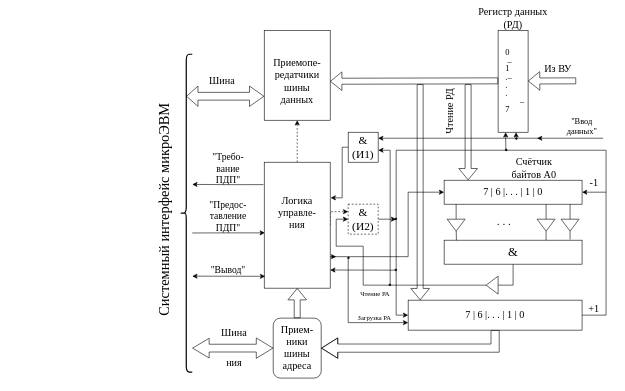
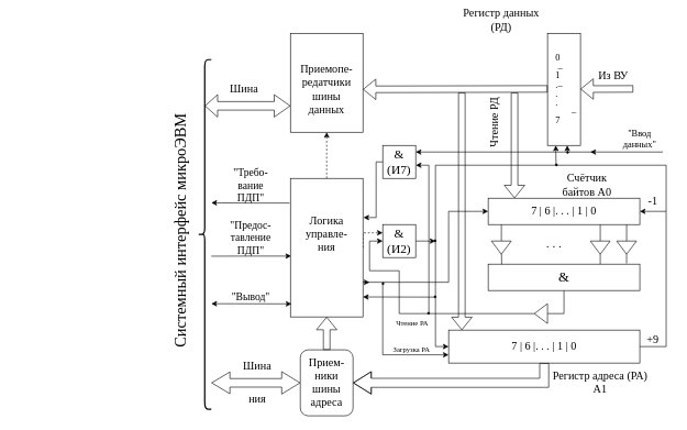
  <mxCell id="0" />
  <mxCell id="1" parent="0" />
  <mxCell id="2" style="edgeStyle=orthogonalEdgeStyle;rounded=0;orthogonalLoop=1;jettySize=auto;html=1;exitX=1;exitY=0.5;exitDx=0;exitDy=0;entryX=0;entryY=0.5;entryDx=0;entryDy=0;" edge="1" parent="1" source="46" target="46"><mxGeometry relative="1" as="geometry"><mxPoint x="660" y="525" as="targetPoint" /><Array as="points"><mxPoint x="1010" y="525" /><mxPoint x="1010" y="320" /><mxPoint x="1010" y="250" /><mxPoint x="660" y="250" /><mxPoint x="660" y="525" /></Array></mxGeometry></mxCell>
  <mxCell id="3" value="" style="shape=curlyBracket;whiteSpace=wrap;html=1;rounded=1;labelPosition=left;verticalLabelPosition=middle;align=right;verticalAlign=middle;size=0.5;strokeWidth=2;" parent="1" vertex="1"><mxGeometry x="300" y="90" width="20" height="530" as="geometry" /></mxCell>
  <mxCell id="4" value="Системный интерфейс микроЭВМ" style="text;strokeColor=none;fillColor=none;html=1;fontSize=24;fontStyle=0;verticalAlign=middle;align=center;rotation=-90;fontFamily=Lucida Console;" parent="1" vertex="1"><mxGeometry x="20" y="340" width="507" height="20" as="geometry" /></mxCell>
  <mxCell id="5" value="&lt;font style=&quot;font-size: 17px;&quot; face=&quot;Lucida Console&quot;&gt;&lt;br&gt;Приемопе-&lt;br&gt;редатчики шины&lt;br&gt;данных&lt;/font&gt;" style="rounded=0;whiteSpace=wrap;html=1;" parent="1" vertex="1"><mxGeometry x="440" y="50" width="110" height="150" as="geometry" /></mxCell>
  <mxCell id="6" style="edgeStyle=orthogonalEdgeStyle;rounded=0;orthogonalLoop=1;jettySize=auto;html=1;exitX=0.5;exitY=0;exitDx=0;exitDy=0;entryX=0.5;entryY=1;entryDx=0;entryDy=0;dashed=1;" parent="1" source="12" target="5" edge="1"><mxGeometry relative="1" as="geometry" /></mxCell>
  <mxCell id="7" style="edgeStyle=orthogonalEdgeStyle;rounded=0;orthogonalLoop=1;jettySize=auto;html=1;exitX=-0.011;exitY=0.178;exitDx=0;exitDy=0;exitPerimeter=0;" parent="1" source="12" edge="1"><mxGeometry relative="1" as="geometry"><mxPoint x="320" y="307" as="targetPoint" /></mxGeometry></mxCell>
  <mxCell id="8" style="edgeStyle=orthogonalEdgeStyle;rounded=0;orthogonalLoop=1;jettySize=auto;html=1;exitX=0.01;exitY=0.561;exitDx=0;exitDy=0;startArrow=classic;startFill=1;endArrow=none;endFill=0;exitPerimeter=0;" parent="1" source="12" edge="1"><mxGeometry relative="1" as="geometry"><mxPoint x="320" y="388" as="targetPoint" /></mxGeometry></mxCell>
  <mxCell id="9" style="edgeStyle=orthogonalEdgeStyle;rounded=0;orthogonalLoop=1;jettySize=auto;html=1;exitX=1;exitY=0.5;exitDx=0;exitDy=0;entryX=0;entryY=0.25;entryDx=0;entryDy=0;dashed=1;" edge="1" parent="1" source="12" target="57"><mxGeometry relative="1" as="geometry"><mxPoint x="560" y="350" as="targetPoint" /><Array as="points"><mxPoint x="550" y="353" /><mxPoint x="580" y="353" /></Array></mxGeometry></mxCell>
  <mxCell id="10" style="edgeStyle=orthogonalEdgeStyle;rounded=0;orthogonalLoop=1;jettySize=auto;html=1;exitX=1;exitY=0.75;exitDx=0;exitDy=0;entryX=0;entryY=0.5;entryDx=0;entryDy=0;" edge="1" parent="1" source="12" target="28"><mxGeometry relative="1" as="geometry"><Array as="points"><mxPoint x="680" y="428" /><mxPoint x="680" y="320" /></Array></mxGeometry></mxCell>
  <mxCell id="11" style="edgeStyle=orthogonalEdgeStyle;rounded=0;orthogonalLoop=1;jettySize=auto;html=1;exitX=1;exitY=0.75;exitDx=0;exitDy=0;" edge="1" parent="1" source="12"><mxGeometry relative="1" as="geometry"><mxPoint x="560" y="427.429" as="targetPoint" /></mxGeometry></mxCell>
  <mxCell id="12" value="&lt;font style=&quot;font-size: 17px;&quot; face=&quot;Lucida Console&quot;&gt;Логика&lt;br&gt;управле-&lt;br&gt;ния&lt;br&gt;&lt;br&gt;&lt;br&gt;&lt;/font&gt;" style="rounded=0;whiteSpace=wrap;html=1;" parent="1" vertex="1"><mxGeometry x="440" y="270" width="110" height="210" as="geometry" /></mxCell>
  <mxCell id="13" value="&lt;font style=&quot;font-size: 17px;&quot; face=&quot;Lucida Console&quot;&gt;Прием-&lt;br&gt;ники&lt;br&gt;шины&lt;br&gt;адреса&lt;/font&gt;" style="whiteSpace=wrap;html=1;rounded=1;" parent="1" vertex="1"><mxGeometry x="455" y="530" width="80" height="100" as="geometry" /></mxCell>
  <mxCell id="14" value="" style="shape=flexArrow;endArrow=block;html=1;rounded=0;startArrow=block;width=12.941;endSize=7.682;" parent="1" edge="1"><mxGeometry width="50" height="50" relative="1" as="geometry"><mxPoint x="310" y="160" as="sourcePoint" /><mxPoint x="440" y="160" as="targetPoint" /><Array as="points" /></mxGeometry></mxCell>
  <mxCell id="15" value="&lt;font style=&quot;font-size: 17px;&quot; face=&quot;Lucida Console&quot;&gt;Шина&lt;/font&gt;" style="text;html=1;strokeColor=none;fillColor=none;align=center;verticalAlign=middle;whiteSpace=wrap;rounded=0;" parent="1" vertex="1"><mxGeometry x="340" y="120" width="60" height="30" as="geometry" /></mxCell>
  <mxCell id="16" value="&lt;font style=&quot;font-size: 16px;&quot; face=&quot;Lucida Console&quot;&gt;&quot;Требо-&lt;br&gt;вание&lt;br&gt;ПДП&quot;&lt;/font&gt;" style="text;html=1;strokeColor=none;fillColor=none;align=center;verticalAlign=middle;whiteSpace=wrap;rounded=0;" parent="1" vertex="1"><mxGeometry x="350" y="250" width="60" height="60" as="geometry" /></mxCell>
  <mxCell id="17" value="&lt;font style=&quot;font-size: 16px;&quot; face=&quot;Lucida Console&quot;&gt;&quot;Предос-&lt;br&gt;тавление&lt;br&gt;ПДП&quot;&lt;/font&gt;" style="text;html=1;strokeColor=none;fillColor=none;align=center;verticalAlign=middle;whiteSpace=wrap;rounded=0;" parent="1" vertex="1"><mxGeometry x="350" y="330" width="60" height="60" as="geometry" /></mxCell>
  <mxCell id="18" value="" style="endArrow=classic;startArrow=classic;html=1;rounded=0;entryX=0.014;entryY=0.906;entryDx=0;entryDy=0;entryPerimeter=0;" parent="1" target="12" edge="1"><mxGeometry width="50" height="50" relative="1" as="geometry"><mxPoint x="320" y="460" as="sourcePoint" /><mxPoint x="430" y="460" as="targetPoint" /></mxGeometry></mxCell>
  <mxCell id="19" value="&lt;font style=&quot;font-size: 16px;&quot; face=&quot;Lucida Console&quot;&gt;&quot;Вывод&quot;&lt;/font&gt;" style="text;html=1;strokeColor=none;fillColor=none;align=center;verticalAlign=middle;whiteSpace=wrap;rounded=0;" parent="1" vertex="1"><mxGeometry x="350" y="420" width="60" height="60" as="geometry" /></mxCell>
  <mxCell id="20" value="" style="shape=flexArrow;endArrow=classic;html=1;rounded=0;exitX=0.5;exitY=0;exitDx=0;exitDy=0;entryX=0.5;entryY=1;entryDx=0;entryDy=0;" parent="1" source="13" target="12" edge="1"><mxGeometry width="50" height="50" relative="1" as="geometry"><mxPoint x="330" y="480" as="sourcePoint" /><mxPoint x="380" y="430" as="targetPoint" /></mxGeometry></mxCell>
  <mxCell id="21" value="" style="shape=flexArrow;endArrow=block;html=1;rounded=0;startArrow=block;width=12.941;endSize=8.906;startWidth=19.009;startSize=8.906;entryX=0;entryY=0.5;entryDx=0;entryDy=0;" parent="1" edge="1" target="13"><mxGeometry width="50" height="50" relative="1" as="geometry"><mxPoint x="320" y="580" as="sourcePoint" /><mxPoint x="455" y="580.29" as="targetPoint" /><Array as="points" /></mxGeometry></mxCell>
  <mxCell id="22" value="&lt;font style=&quot;font-size: 17px;&quot; face=&quot;Lucida Console&quot;&gt;Шина&lt;/font&gt;" style="text;html=1;strokeColor=none;fillColor=none;align=center;verticalAlign=middle;whiteSpace=wrap;rounded=0;" parent="1" vertex="1"><mxGeometry x="360" y="540" width="60" height="30" as="geometry" /></mxCell>
  <mxCell id="23" value="&lt;font face=&quot;Lucida Console&quot;&gt;&lt;span style=&quot;font-size: 17px;&quot;&gt;ния&lt;/span&gt;&lt;/font&gt;" style="text;html=1;strokeColor=none;fillColor=none;align=center;verticalAlign=middle;whiteSpace=wrap;rounded=0;" parent="1" vertex="1"><mxGeometry x="360" y="590" width="60" height="30" as="geometry" /></mxCell>
  <mxCell id="24" value="&lt;p style=&quot;line-height: 90%; font-size: 14px;&quot;&gt;&lt;font style=&quot;font-size: 14px;&quot; face=&quot;Lucida Console&quot;&gt;&lt;br&gt;&lt;/font&gt;&lt;/p&gt;&lt;p style=&quot;line-height: 90%; font-size: 14px;&quot;&gt;&lt;font style=&quot;font-size: 14px;&quot; face=&quot;Lucida Console&quot;&gt;&amp;nbsp; &amp;nbsp;0&lt;br&gt;&amp;nbsp; &amp;nbsp; –&lt;br&gt;&amp;nbsp; &amp;nbsp;1&lt;br&gt;&amp;nbsp; &amp;nbsp;.–&lt;br&gt;&amp;nbsp; &amp;nbsp;.&lt;br&gt;&amp;nbsp; &amp;nbsp;.&lt;br&gt;&amp;nbsp; &amp;nbsp; &amp;nbsp; &amp;nbsp; &amp;nbsp; –&lt;br&gt;&amp;nbsp; &amp;nbsp;7&lt;/font&gt;&lt;/p&gt;&lt;p style=&quot;line-height: 90%; font-size: 14px;&quot;&gt;&lt;font style=&quot;font-size: 14px;&quot; face=&quot;Lucida Console&quot;&gt;&lt;br&gt;&lt;/font&gt;&lt;/p&gt;" style="rounded=0;whiteSpace=wrap;html=1;align=left;" parent="1" vertex="1"><mxGeometry x="830" y="50" width="50" height="170" as="geometry" /></mxCell>
  <mxCell id="25" value="" style="shape=flexArrow;endArrow=classic;html=1;rounded=0;endFill=1;startFill=0;startArrow=none;" edge="1" parent="1"><mxGeometry width="50" height="50" relative="1" as="geometry"><mxPoint x="960" y="134.29" as="sourcePoint" /><mxPoint x="880" y="134.58" as="targetPoint" /></mxGeometry></mxCell>
  <mxCell id="26" value="&lt;font style=&quot;font-size: 17px;&quot; face=&quot;Lucida Console&quot;&gt;Из ВУ&lt;/font&gt;" style="text;html=1;strokeColor=none;fillColor=none;align=center;verticalAlign=middle;whiteSpace=wrap;rounded=0;" vertex="1" parent="1"><mxGeometry x="900" y="100" width="60" height="30" as="geometry" /></mxCell>
  <mxCell id="27" value="" style="shape=flexArrow;endArrow=classic;html=1;rounded=0;endFill=1;startFill=0;startArrow=none;" edge="1" parent="1"><mxGeometry width="50" height="50" relative="1" as="geometry"><mxPoint x="830" y="134.29" as="sourcePoint" /><mxPoint x="550" y="135" as="targetPoint" /></mxGeometry></mxCell>
  <mxCell id="28" value="&lt;font style=&quot;font-size: 17px;&quot; face=&quot;Lucida Console&quot;&gt;7 | 6 |. . . | 1 | 0&lt;/font&gt;" style="rounded=0;whiteSpace=wrap;html=1;" vertex="1" parent="1"><mxGeometry x="740" y="300" width="230" height="40" as="geometry" /></mxCell>
  <mxCell id="29" value="&lt;font face=&quot;Lucida Console&quot;&gt;&lt;span style=&quot;font-size: 17px;&quot;&gt;Счётчик&lt;br&gt;байтов А0&lt;/span&gt;&lt;/font&gt;" style="text;html=1;strokeColor=none;fillColor=none;align=center;verticalAlign=middle;whiteSpace=wrap;rounded=0;" vertex="1" parent="1"><mxGeometry x="810" y="260" width="160" height="40" as="geometry" /></mxCell>
  <mxCell id="30" style="edgeStyle=orthogonalEdgeStyle;rounded=0;orthogonalLoop=1;jettySize=auto;html=1;exitX=0.5;exitY=1;exitDx=0;exitDy=0;entryX=0;entryY=0.5;entryDx=0;entryDy=0;endArrow=none;endFill=0;" edge="1" parent="1" source="31" target="43"><mxGeometry relative="1" as="geometry" /></mxCell>
  <mxCell id="31" value="&lt;font style=&quot;font-size: 21px;&quot; face=&quot;Lucida Console&quot;&gt;&amp;amp;&lt;/font&gt;" style="rounded=0;whiteSpace=wrap;html=1;" vertex="1" parent="1"><mxGeometry x="740" y="400" width="230" height="40" as="geometry" /></mxCell>
  <mxCell id="32" value="" style="endArrow=none;html=1;rounded=0;exitX=0;exitY=0.5;exitDx=0;exitDy=0;" edge="1" parent="1" source="34"><mxGeometry width="50" height="50" relative="1" as="geometry"><mxPoint x="600" y="370" as="sourcePoint" /><mxPoint x="760" y="340" as="targetPoint" /></mxGeometry></mxCell>
  <mxCell id="33" value="" style="endArrow=none;html=1;rounded=0;exitX=0.089;exitY=0.004;exitDx=0;exitDy=0;exitPerimeter=0;" edge="1" parent="1" source="31" target="34"><mxGeometry width="50" height="50" relative="1" as="geometry"><mxPoint x="760" y="400" as="sourcePoint" /><mxPoint x="760" y="340" as="targetPoint" /></mxGeometry></mxCell>
  <mxCell id="34" value="" style="triangle;whiteSpace=wrap;html=1;rotation=90;" vertex="1" parent="1"><mxGeometry x="750" y="360" width="20" height="30" as="geometry" /></mxCell>
  <mxCell id="35" value="" style="triangle;whiteSpace=wrap;html=1;rotation=90;" vertex="1" parent="1"><mxGeometry x="900" y="360" width="20" height="30" as="geometry" /></mxCell>
  <mxCell id="36" value="" style="triangle;whiteSpace=wrap;html=1;rotation=90;" vertex="1" parent="1"><mxGeometry x="940" y="360" width="20" height="30" as="geometry" /></mxCell>
  <mxCell id="37" value="" style="endArrow=none;html=1;rounded=0;exitX=0;exitY=0.5;exitDx=0;exitDy=0;" edge="1" parent="1" source="35"><mxGeometry width="50" height="50" relative="1" as="geometry"><mxPoint x="860" y="370" as="sourcePoint" /><mxPoint x="910" y="340" as="targetPoint" /></mxGeometry></mxCell>
  <mxCell id="38" value="" style="endArrow=none;html=1;rounded=0;exitX=0;exitY=0.5;exitDx=0;exitDy=0;" edge="1" parent="1" source="36"><mxGeometry width="50" height="50" relative="1" as="geometry"><mxPoint x="920" y="375" as="sourcePoint" /><mxPoint x="950" y="340" as="targetPoint" /></mxGeometry></mxCell>
  <mxCell id="39" value="" style="endArrow=none;html=1;rounded=0;entryX=1;entryY=0.5;entryDx=0;entryDy=0;" edge="1" parent="1" target="35"><mxGeometry width="50" height="50" relative="1" as="geometry"><mxPoint x="910" y="400" as="sourcePoint" /><mxPoint x="770" y="395" as="targetPoint" /><Array as="points" /></mxGeometry></mxCell>
  <mxCell id="40" value="" style="endArrow=none;html=1;rounded=0;exitX=0.913;exitY=-0.027;exitDx=0;exitDy=0;exitPerimeter=0;entryX=1;entryY=0.5;entryDx=0;entryDy=0;" edge="1" parent="1" source="31" target="36"><mxGeometry width="50" height="50" relative="1" as="geometry"><mxPoint x="780" y="420" as="sourcePoint" /><mxPoint x="780" y="405" as="targetPoint" /></mxGeometry></mxCell>
  <mxCell id="41" value="&lt;font style=&quot;font-size: 19px;&quot; face=&quot;Lucida Console&quot;&gt;. . .&lt;/font&gt;" style="text;html=1;strokeColor=none;fillColor=none;align=center;verticalAlign=middle;whiteSpace=wrap;rounded=0;" vertex="1" parent="1"><mxGeometry x="760" y="350" width="160" height="40" as="geometry" /></mxCell>
  <mxCell id="42" style="edgeStyle=orthogonalEdgeStyle;rounded=0;orthogonalLoop=1;jettySize=auto;html=1;exitX=1;exitY=0.5;exitDx=0;exitDy=0;entryX=0;entryY=0.5;entryDx=0;entryDy=0;" edge="1" parent="1" source="43" target="57"><mxGeometry relative="1" as="geometry"><mxPoint x="580" y="390" as="targetPoint" /><Array as="points"><mxPoint x="605" y="475" /><mxPoint x="605" y="410" /><mxPoint x="560" y="410" /><mxPoint x="560" y="365" /></Array></mxGeometry></mxCell>
  <mxCell id="43" value="" style="triangle;whiteSpace=wrap;html=1;rotation=-180;" vertex="1" parent="1"><mxGeometry x="810" y="460" width="20" height="30" as="geometry" /></mxCell>
  <mxCell id="44" value="&lt;font face=&quot;Lucida Console&quot;&gt;&lt;span style=&quot;font-size: 17px;&quot;&gt;Чтение РД&lt;/span&gt;&lt;/font&gt;" style="text;html=1;strokeColor=none;fillColor=none;align=center;verticalAlign=middle;whiteSpace=wrap;rounded=0;rotation=-90;" vertex="1" parent="1"><mxGeometry x="710" y="170" width="80" height="30" as="geometry" /></mxCell>
  <mxCell id="45" style="edgeStyle=orthogonalEdgeStyle;rounded=0;orthogonalLoop=1;jettySize=auto;html=1;exitX=0;exitY=0.75;exitDx=0;exitDy=0;endArrow=none;endFill=0;startArrow=classic;startFill=1;" edge="1" parent="1" source="46"><mxGeometry relative="1" as="geometry"><mxPoint x="580" y="430" as="targetPoint" /><Array as="points"><mxPoint x="580" y="537" /></Array></mxGeometry></mxCell>
  <mxCell id="46" value="&lt;font style=&quot;font-size: 17px;&quot; face=&quot;Lucida Console&quot;&gt;7 | 6 |. . . | 1 | 0&lt;/font&gt;" style="rounded=0;whiteSpace=wrap;html=1;" vertex="1" parent="1"><mxGeometry x="680" y="500" width="290" height="50" as="geometry" /></mxCell>
  <mxCell id="47" value="" style="shape=flexArrow;endArrow=classic;html=1;rounded=0;exitX=0.5;exitY=1;exitDx=0;exitDy=0;width=13.684;endSize=8.695;endWidth=19.28;entryX=1;entryY=0.5;entryDx=0;entryDy=0;" edge="1" parent="1" source="46" target="13"><mxGeometry width="50" height="50" relative="1" as="geometry"><mxPoint x="710" y="645" as="sourcePoint" /><mxPoint x="540" y="580" as="targetPoint" /><Array as="points"><mxPoint x="825" y="580" /></Array></mxGeometry></mxCell>
+ <mxCell id="48" value="&lt;font face=&quot;Lucida Console&quot;&gt;&lt;span style=&quot;font-size: 17px;&quot;&gt;Регистр адреса (РА) А1&lt;/span&gt;&lt;/font&gt;" style="text;html=1;strokeColor=none;fillColor=none;align=center;verticalAlign=middle;whiteSpace=wrap;rounded=0;" vertex="1" parent="1"><mxGeometry x="830" y="560" width="160" height="40" as="geometry" /></mxCell>
  <mxCell id="49" value="" style="shape=flexArrow;endArrow=classic;html=1;rounded=0;endFill=1;startFill=0;startArrow=none;entryX=0.069;entryY=0;entryDx=0;entryDy=0;entryPerimeter=0;" edge="1" parent="1" target="46"><mxGeometry width="50" height="50" relative="1" as="geometry"><mxPoint x="700" y="140" as="sourcePoint" /><mxPoint x="700" y="490" as="targetPoint" /></mxGeometry></mxCell>
  <mxCell id="50" value="" style="shape=flexArrow;endArrow=classic;html=1;rounded=0;endFill=1;startFill=0;startArrow=none;" edge="1" parent="1"><mxGeometry width="50" height="50" relative="1" as="geometry"><mxPoint x="780" y="140" as="sourcePoint" /><mxPoint x="780" y="300" as="targetPoint" /></mxGeometry></mxCell>
  <mxCell id="51" value="" style="endArrow=classic;html=1;rounded=0;" edge="1" parent="1"><mxGeometry width="50" height="50" relative="1" as="geometry"><mxPoint x="1010" y="320" as="sourcePoint" /><mxPoint x="970" y="320" as="targetPoint" /></mxGeometry></mxCell>
  <mxCell id="52" value="&lt;font style=&quot;font-size: 17px;&quot; face=&quot;Lucida Console&quot;&gt;-1&lt;/font&gt;" style="text;html=1;strokeColor=none;fillColor=none;align=center;verticalAlign=middle;whiteSpace=wrap;rounded=0;" vertex="1" parent="1"><mxGeometry x="960" y="290" width="60" height="30" as="geometry" /></mxCell>
- <mxCell id="53" value="&lt;font style=&quot;font-size: 17px;&quot; face=&quot;Lucida Console&quot;&gt;+1&lt;/font&gt;" style="text;html=1;strokeColor=none;fillColor=none;align=center;verticalAlign=middle;whiteSpace=wrap;rounded=0;" vertex="1" parent="1"><mxGeometry x="960" y="500" width="60" height="30" as="geometry" /></mxCell>
+ <mxCell id="53" value="&lt;font style=&quot;font-size: 17px;&quot; face=&quot;Lucida Console&quot;&gt;+9&lt;/font&gt;" style="text;html=1;strokeColor=none;fillColor=none;align=center;verticalAlign=middle;whiteSpace=wrap;rounded=0;" vertex="1" parent="1"><mxGeometry x="960" y="500" width="60" height="30" as="geometry" /></mxCell>
  <mxCell id="54" style="edgeStyle=orthogonalEdgeStyle;rounded=0;orthogonalLoop=1;jettySize=auto;html=1;exitX=0;exitY=0.5;exitDx=0;exitDy=0;entryX=1.007;entryY=0.283;entryDx=0;entryDy=0;entryPerimeter=0;" edge="1" parent="1" source="55" target="12"><mxGeometry relative="1" as="geometry"><mxPoint x="560" y="330" as="targetPoint" /><Array as="points"><mxPoint x="570" y="245" /><mxPoint x="570" y="329" /></Array></mxGeometry></mxCell>
- <mxCell id="55" value="&lt;font style=&quot;font-size: 19px;&quot; face=&quot;Lucida Console&quot;&gt;&amp;amp; (И1)&lt;/font&gt;" style="rounded=0;whiteSpace=wrap;html=1;" vertex="1" parent="1"><mxGeometry x="580" y="220" width="50" height="50" as="geometry" /></mxCell>
+ <mxCell id="55" value="&lt;font style=&quot;font-size: 19px;&quot; face=&quot;Lucida Console&quot;&gt;&amp;amp; (И7)&lt;/font&gt;" style="rounded=0;whiteSpace=wrap;html=1;" vertex="1" parent="1"><mxGeometry x="580" y="220" width="50" height="50" as="geometry" /></mxCell>
  <mxCell id="56" style="edgeStyle=orthogonalEdgeStyle;rounded=0;orthogonalLoop=1;jettySize=auto;html=1;exitX=1;exitY=0.5;exitDx=0;exitDy=0;" edge="1" parent="1" source="57"><mxGeometry relative="1" as="geometry"><mxPoint x="660" y="365.176" as="targetPoint" /></mxGeometry></mxCell>
- <mxCell id="57" value="&lt;font style=&quot;font-size: 19px;&quot; face=&quot;Lucida Console&quot;&gt;&amp;amp; (И2)&lt;/font&gt;" style="rounded=0;whiteSpace=wrap;html=1;dashed=1;" vertex="1" parent="1"><mxGeometry x="580" y="340" width="50" height="50" as="geometry" /></mxCell>
+ <mxCell id="57" value="&lt;font style=&quot;font-size: 19px;&quot; face=&quot;Lucida Console&quot;&gt;&amp;amp; (И2)&lt;/font&gt;" style="rounded=0;whiteSpace=wrap;html=1;" vertex="1" parent="1"><mxGeometry x="580" y="340" width="50" height="50" as="geometry" /></mxCell>
  <mxCell id="58" value="" style="endArrow=classic;html=1;rounded=0;entryX=1.003;entryY=0.6;entryDx=0;entryDy=0;entryPerimeter=0;" edge="1" parent="1" target="55"><mxGeometry width="50" height="50" relative="1" as="geometry"><mxPoint x="650" y="475" as="sourcePoint" /><mxPoint x="640" y="245" as="targetPoint" /><Array as="points"><mxPoint x="650" y="250" /></Array></mxGeometry></mxCell>
  <mxCell id="59" value="" style="endArrow=classic;html=1;rounded=0;" edge="1" parent="1"><mxGeometry width="50" height="50" relative="1" as="geometry"><mxPoint x="1005" y="230" as="sourcePoint" /><mxPoint x="895" y="230" as="targetPoint" /></mxGeometry></mxCell>
  <mxCell id="60" value="" style="endArrow=classic;html=1;rounded=0;" edge="1" parent="1"><mxGeometry width="50" height="50" relative="1" as="geometry"><mxPoint x="900" y="230" as="sourcePoint" /><mxPoint x="630" y="230" as="targetPoint" /></mxGeometry></mxCell>
  <mxCell id="61" value="&lt;font style=&quot;font-size: 14px;&quot; face=&quot;Lucida Console&quot;&gt;&lt;span style=&quot;&quot;&gt;&quot;Ввод&lt;br&gt;данных&quot;&lt;br&gt;&lt;/span&gt;&lt;/font&gt;" style="text;html=1;strokeColor=none;fillColor=none;align=center;verticalAlign=middle;whiteSpace=wrap;rounded=0;" vertex="1" parent="1"><mxGeometry x="930" y="180" width="80" height="60" as="geometry" /></mxCell>
  <mxCell id="62" value="" style="endArrow=classic;html=1;rounded=0;" edge="1" parent="1"><mxGeometry width="50" height="50" relative="1" as="geometry"><mxPoint x="860" y="230" as="sourcePoint" /><mxPoint x="860" y="220" as="targetPoint" /></mxGeometry></mxCell>
  <mxCell id="63" value="" style="endArrow=classic;html=1;rounded=0;entryX=0.25;entryY=1;entryDx=0;entryDy=0;" edge="1" parent="1" target="24"><mxGeometry width="50" height="50" relative="1" as="geometry"><mxPoint x="843" y="250" as="sourcePoint" /><mxPoint x="790" y="320" as="targetPoint" /></mxGeometry></mxCell>
  <mxCell id="64" value="" style="ellipse;whiteSpace=wrap;html=1;aspect=fixed;fillColor=#000000;" vertex="1" parent="1"><mxGeometry x="842" y="248" width="3" height="3" as="geometry" /></mxCell>
  <mxCell id="65" value="" style="ellipse;whiteSpace=wrap;html=1;aspect=fixed;fillColor=#000000;" vertex="1" parent="1"><mxGeometry x="859" y="229" width="3" height="3" as="geometry" /></mxCell>
  <mxCell id="66" value="" style="ellipse;whiteSpace=wrap;html=1;aspect=fixed;fillColor=#000000;" vertex="1" parent="1"><mxGeometry x="579" y="428" width="3" height="3" as="geometry" /></mxCell>
  <mxCell id="67" value="" style="ellipse;whiteSpace=wrap;html=1;aspect=fixed;fillColor=#000000;" vertex="1" parent="1"><mxGeometry x="648" y="473" width="3" height="3" as="geometry" /></mxCell>
  <mxCell id="68" value="" style="endArrow=classic;html=1;rounded=0;" edge="1" parent="1"><mxGeometry width="50" height="50" relative="1" as="geometry"><mxPoint x="660" y="450" as="sourcePoint" /><mxPoint x="550" y="449.76" as="targetPoint" /></mxGeometry></mxCell>
  <mxCell id="69" value="" style="ellipse;whiteSpace=wrap;html=1;aspect=fixed;fillColor=#000000;" vertex="1" parent="1"><mxGeometry x="658" y="448" width="3" height="3" as="geometry" /></mxCell>
  <mxCell id="70" value="" style="ellipse;whiteSpace=wrap;html=1;aspect=fixed;fillColor=#000000;" vertex="1" parent="1"><mxGeometry x="658" y="363" width="3" height="3" as="geometry" /></mxCell>
  <mxCell id="71" value="&lt;font style=&quot;font-size: 11px;&quot; face=&quot;Lucida Console&quot;&gt;Загрузка РА&lt;/font&gt;" style="text;html=1;strokeColor=none;fillColor=none;align=center;verticalAlign=middle;whiteSpace=wrap;rounded=0;" vertex="1" parent="1"><mxGeometry x="579" y="500" width="90" height="60" as="geometry" /></mxCell>
  <mxCell id="72" value="&lt;font style=&quot;font-size: 11px;&quot; face=&quot;Lucida Console&quot;&gt;Чтение РА&lt;/font&gt;" style="text;html=1;strokeColor=none;fillColor=none;align=center;verticalAlign=middle;whiteSpace=wrap;rounded=0;" vertex="1" parent="1"><mxGeometry x="580" y="460" width="90" height="60" as="geometry" /></mxCell>
- <mxCell id="73" value="&lt;font style=&quot;font-size: 17px;&quot; face=&quot;Lucida Console&quot;&gt;Регистр данных (РД)&lt;/font&gt;" style="text;html=1;strokeColor=none;fillColor=none;align=center;verticalAlign=middle;whiteSpace=wrap;rounded=0;" vertex="1" parent="1"><mxGeometry x="785" y="20" width="140" height="20" as="geometry" /></mxCell>
+ <mxCell id="73" value="&lt;font style=&quot;font-size: 17px;&quot; face=&quot;Lucida Console&quot;&gt;Регистр данных (РД)&lt;/font&gt;" style="text;html=1;strokeColor=none;fillColor=none;align=center;verticalAlign=middle;whiteSpace=wrap;rounded=0;" vertex="1" parent="1"><mxGeometry x="690" y="20" width="140" height="20" as="geometry" /></mxCell>
